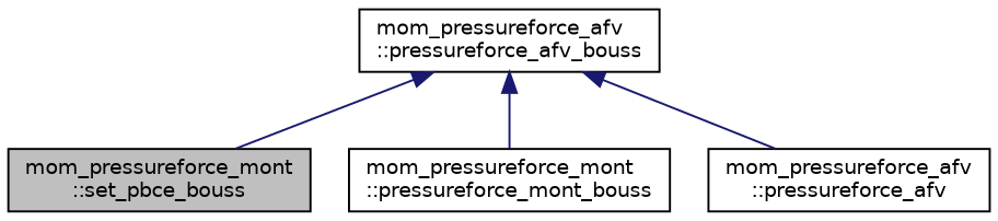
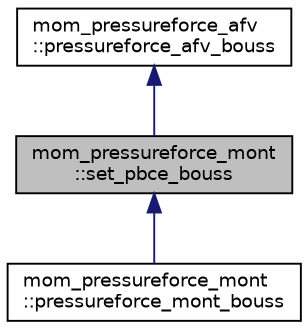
  digraph {
    rankdir=TB
    node [color=black fillcolor=white fontname=Helvetica fontsize=10 shape=record style=filled]
    edge [color=midnightblue dir=back fontname=Helvetica fontsize=10 labelfontname=Helvetica labelfontsize=10 style=solid]
    n1 [fillcolor=grey75 fontcolor=black height=0.2 label="mom_pressureforce_mont\l::set_pbce_bouss" width=0.4]
    n2 [height=0.2 label="mom_pressureforce_mont\l::pressureforce_mont_bouss" width=0.4]
    n3 [height=0.2 label="mom_pressureforce_afv\l::pressureforce_afv_bouss" width=0.4]
-   n4 [height=0.2 label="mom_pressureforce_afv\l::pressureforce_afv" width=0.4]
-   n3 -> n2
+   n1 -> n2
    n3 -> n1
-   n3 -> n4
  }
